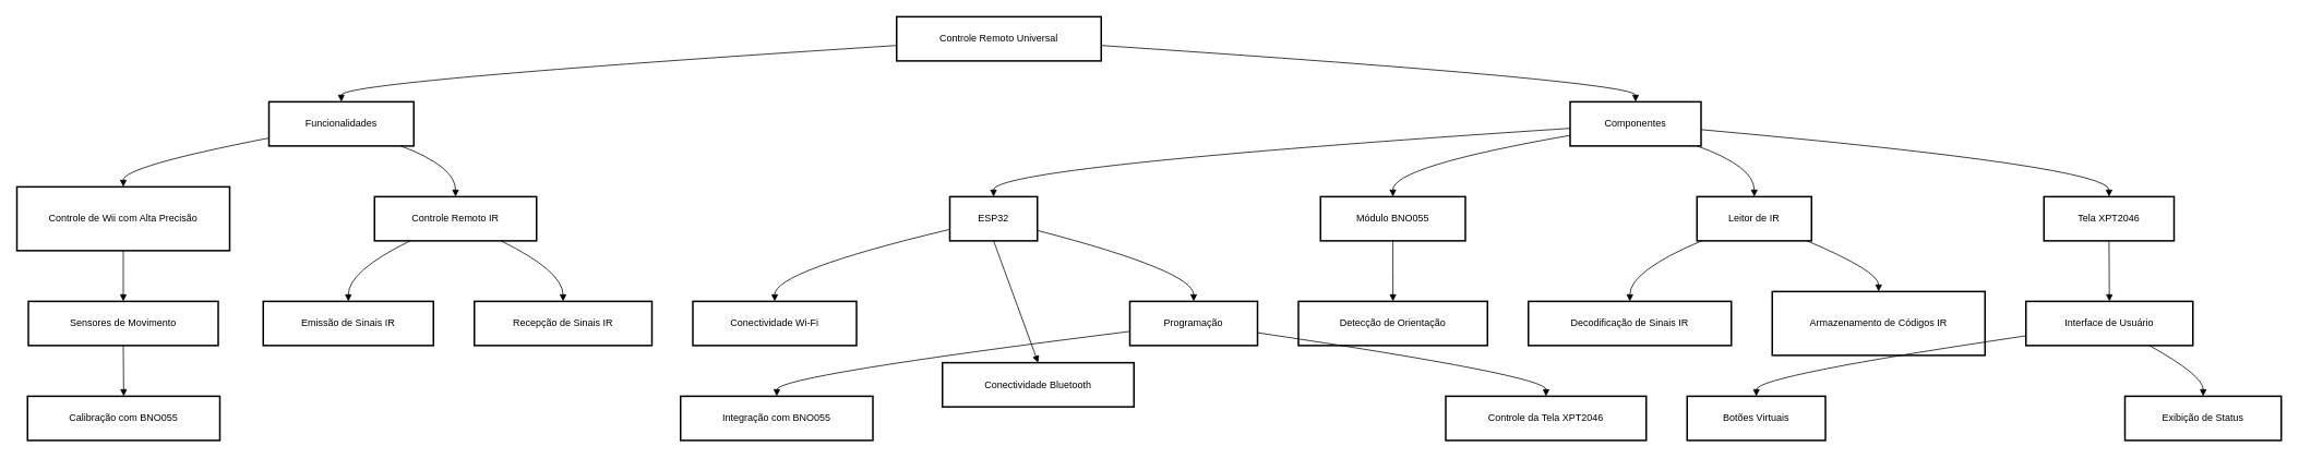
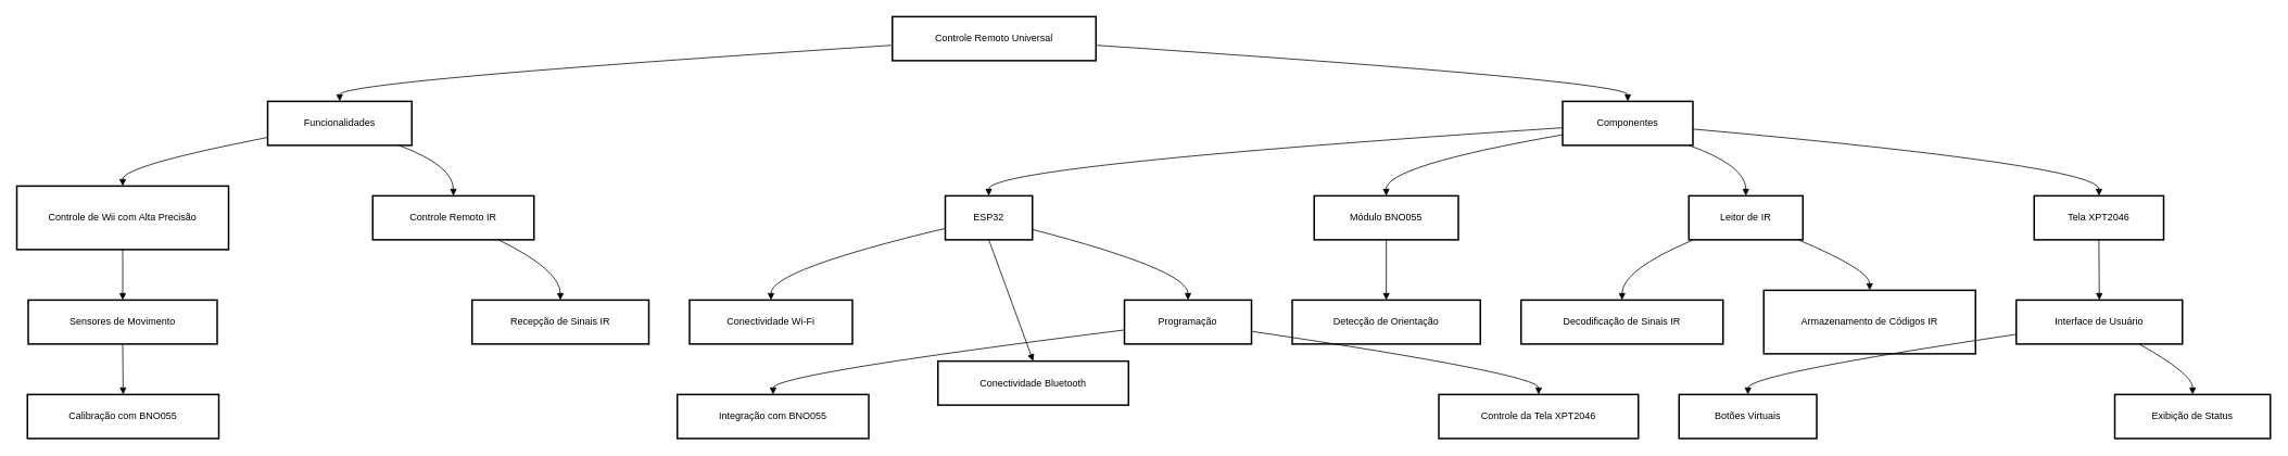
  <mxCell id="0" />
  <mxCell id="1" parent="0" />
  <mxCell id="2" value="Controle Remoto Universal" style="whiteSpace=wrap;strokeWidth=2;" vertex="1" parent="1"><mxGeometry x="1095" y="20" width="250" height="54" as="geometry" /></mxCell>
  <mxCell id="3" value="Funcionalidades" style="whiteSpace=wrap;strokeWidth=2;" vertex="1" parent="1"><mxGeometry x="328" y="124" width="177" height="54" as="geometry" /></mxCell>
  <mxCell id="4" value="Controle de Wii com Alta Precisão" style="whiteSpace=wrap;strokeWidth=2;" vertex="1" parent="1"><mxGeometry x="20" y="228" width="260" height="78" as="geometry" /></mxCell>
  <mxCell id="5" value="Controle Remoto IR" style="whiteSpace=wrap;strokeWidth=2;" vertex="1" parent="1"><mxGeometry x="457" y="240" width="198" height="54" as="geometry" /></mxCell>
  <mxCell id="6" value="Componentes" style="whiteSpace=wrap;strokeWidth=2;" vertex="1" parent="1"><mxGeometry x="1918" y="124" width="160" height="54" as="geometry" /></mxCell>
  <mxCell id="7" value="ESP32" style="whiteSpace=wrap;strokeWidth=2;" vertex="1" parent="1"><mxGeometry x="1160" y="240" width="107" height="54" as="geometry" /></mxCell>
  <mxCell id="8" value="Módulo BNO055" style="whiteSpace=wrap;strokeWidth=2;" vertex="1" parent="1"><mxGeometry x="1613" y="240" width="177" height="54" as="geometry" /></mxCell>
  <mxCell id="9" value="Tela XPT2046" style="whiteSpace=wrap;strokeWidth=2;" vertex="1" parent="1"><mxGeometry x="2497" y="240" width="159" height="54" as="geometry" /></mxCell>
  <mxCell id="10" value="Leitor de IR" style="whiteSpace=wrap;strokeWidth=2;" vertex="1" parent="1"><mxGeometry x="2073" y="240" width="140" height="54" as="geometry" /></mxCell>
  <mxCell id="11" value="Sensores de Movimento" style="whiteSpace=wrap;strokeWidth=2;" vertex="1" parent="1"><mxGeometry x="34" y="368" width="232" height="54" as="geometry" /></mxCell>
  <mxCell id="12" value="Calibração com BNO055" style="whiteSpace=wrap;strokeWidth=2;" vertex="1" parent="1"><mxGeometry x="33" y="484" width="235" height="54" as="geometry" /></mxCell>
- <mxCell id="13" value="Emissão de Sinais IR" style="whiteSpace=wrap;strokeWidth=2;" vertex="1" parent="1"><mxGeometry x="321" y="368" width="208" height="54" as="geometry" /></mxCell>
  <mxCell id="14" value="Recepção de Sinais IR" style="whiteSpace=wrap;strokeWidth=2;" vertex="1" parent="1"><mxGeometry x="579" y="368" width="217" height="54" as="geometry" /></mxCell>
  <mxCell id="15" value="Conectividade Wi-Fi" style="whiteSpace=wrap;strokeWidth=2;" vertex="1" parent="1"><mxGeometry x="846" y="368" width="200" height="54" as="geometry" /></mxCell>
  <mxCell id="16" value="Conectividade Bluetooth" style="whiteSpace=wrap;strokeWidth=2;" vertex="1" parent="1"><mxGeometry x="1151" y="443" width="234" height="54" as="geometry" /></mxCell>
  <mxCell id="17" value="Interface de Usuário" style="whiteSpace=wrap;strokeWidth=2;" vertex="1" parent="1"><mxGeometry x="2475" y="368" width="204" height="54" as="geometry" /></mxCell>
  <mxCell id="18" value="Botões Virtuais" style="whiteSpace=wrap;strokeWidth=2;" vertex="1" parent="1"><mxGeometry x="2061" y="484" width="169" height="54" as="geometry" /></mxCell>
  <mxCell id="19" value="Exibição de Status" style="whiteSpace=wrap;strokeWidth=2;" vertex="1" parent="1"><mxGeometry x="2596" y="484" width="191" height="54" as="geometry" /></mxCell>
  <mxCell id="20" value="Detecção de Orientação" style="whiteSpace=wrap;strokeWidth=2;" vertex="1" parent="1"><mxGeometry x="1586" y="368" width="231" height="54" as="geometry" /></mxCell>
  <mxCell id="21" value="Decodificação de Sinais IR" style="whiteSpace=wrap;strokeWidth=2;" vertex="1" parent="1"><mxGeometry x="1867" y="368" width="248" height="54" as="geometry" /></mxCell>
  <mxCell id="22" value="Armazenamento de Códigos IR" style="whiteSpace=wrap;strokeWidth=2;" vertex="1" parent="1"><mxGeometry x="2165" y="356" width="260" height="78" as="geometry" /></mxCell>
  <mxCell id="23" value="Programação" style="whiteSpace=wrap;strokeWidth=2;" vertex="1" parent="1"><mxGeometry x="1380" y="368" width="156" height="54" as="geometry" /></mxCell>
  <mxCell id="24" value="Integração com BNO055" style="whiteSpace=wrap;strokeWidth=2;" vertex="1" parent="1"><mxGeometry x="831" y="484" width="235" height="54" as="geometry" /></mxCell>
  <mxCell id="25" value="Controle da Tela XPT2046" style="whiteSpace=wrap;strokeWidth=2;" vertex="1" parent="1"><mxGeometry x="1766" y="484" width="245" height="54" as="geometry" /></mxCell>
  <mxCell id="26" value="" style="curved=1;startArrow=none;endArrow=block;exitX=0;exitY=0.65;entryX=0.5;entryY=0;" edge="1" parent="1" source="2" target="3"><mxGeometry relative="1" as="geometry"><Array as="points"><mxPoint x="416" y="99" /></Array></mxGeometry></mxCell>
  <mxCell id="27" value="" style="curved=1;startArrow=none;endArrow=block;exitX=0;exitY=0.82;entryX=0.5;entryY=0;" edge="1" parent="1" source="3" target="4"><mxGeometry relative="1" as="geometry"><Array as="points"><mxPoint x="150" y="203" /></Array></mxGeometry></mxCell>
  <mxCell id="28" value="" style="curved=1;startArrow=none;endArrow=block;exitX=0.91;exitY=1;entryX=0.5;entryY=0;" edge="1" parent="1" source="3" target="5"><mxGeometry relative="1" as="geometry"><Array as="points"><mxPoint x="556" y="203" /></Array></mxGeometry></mxCell>
  <mxCell id="29" value="" style="curved=1;startArrow=none;endArrow=block;exitX=1;exitY=0.65;entryX=0.5;entryY=0;" edge="1" parent="1" source="2" target="6"><mxGeometry relative="1" as="geometry"><Array as="points"><mxPoint x="1998" y="99" /></Array></mxGeometry></mxCell>
  <mxCell id="30" value="" style="curved=1;startArrow=none;endArrow=block;exitX=0;exitY=0.6;entryX=0.5;entryY=0;" edge="1" parent="1" source="6" target="7"><mxGeometry relative="1" as="geometry"><Array as="points"><mxPoint x="1213" y="203" /></Array></mxGeometry></mxCell>
  <mxCell id="31" value="" style="curved=1;startArrow=none;endArrow=block;exitX=0;exitY=0.76;entryX=0.5;entryY=0;" edge="1" parent="1" source="6" target="8"><mxGeometry relative="1" as="geometry"><Array as="points"><mxPoint x="1701" y="203" /></Array></mxGeometry></mxCell>
  <mxCell id="32" value="" style="curved=1;startArrow=none;endArrow=block;exitX=1;exitY=0.63;entryX=0.5;entryY=0;" edge="1" parent="1" source="6" target="9"><mxGeometry relative="1" as="geometry"><Array as="points"><mxPoint x="2577" y="203" /></Array></mxGeometry></mxCell>
  <mxCell id="33" value="" style="curved=1;startArrow=none;endArrow=block;exitX=0.97;exitY=1;entryX=0.5;entryY=0;" edge="1" parent="1" source="6" target="10"><mxGeometry relative="1" as="geometry"><Array as="points"><mxPoint x="2143" y="203" /></Array></mxGeometry></mxCell>
  <mxCell id="34" value="" style="curved=1;startArrow=none;endArrow=block;exitX=0.5;exitY=1;entryX=0.5;entryY=0;" edge="1" parent="1" source="4" target="11"><mxGeometry relative="1" as="geometry"><Array as="points" /></mxGeometry></mxCell>
  <mxCell id="35" value="" style="curved=1;startArrow=none;endArrow=block;exitX=0.5;exitY=1;entryX=0.5;entryY=0;" edge="1" parent="1" source="11" target="12"><mxGeometry relative="1" as="geometry"><Array as="points" /></mxGeometry></mxCell>
- <mxCell id="36" value="" style="curved=1;startArrow=none;endArrow=block;exitX=0.22;exitY=1;entryX=0.5;entryY=0;" edge="1" parent="1" source="5" target="13"><mxGeometry relative="1" as="geometry"><Array as="points"><mxPoint x="425" y="331" /></Array></mxGeometry></mxCell>
  <mxCell id="37" value="" style="curved=1;startArrow=none;endArrow=block;exitX=0.78;exitY=1;entryX=0.5;entryY=0;" edge="1" parent="1" source="5" target="14"><mxGeometry relative="1" as="geometry"><Array as="points"><mxPoint x="687" y="331" /></Array></mxGeometry></mxCell>
  <mxCell id="38" value="" style="curved=1;startArrow=none;endArrow=block;exitX=0;exitY=0.74;entryX=0.5;entryY=0;" edge="1" parent="1" source="7" target="15"><mxGeometry relative="1" as="geometry"><Array as="points"><mxPoint x="946" y="331" /></Array></mxGeometry></mxCell>
  <mxCell id="39" value="" style="curved=1;startArrow=none;endArrow=block;exitX=0.5;exitY=1;entryX=0.5;entryY=0;" edge="1" parent="1" source="7" target="16"><mxGeometry relative="1" as="geometry"><Array as="points" /></mxGeometry></mxCell>
  <mxCell id="40" value="" style="curved=1;startArrow=none;endArrow=block;exitX=0.5;exitY=1;entryX=0.5;entryY=0;" edge="1" parent="1" source="9" target="17"><mxGeometry relative="1" as="geometry"><Array as="points" /></mxGeometry></mxCell>
  <mxCell id="41" value="" style="curved=1;startArrow=none;endArrow=block;exitX=0;exitY=0.78;entryX=0.5;entryY=0;" edge="1" parent="1" source="17" target="18"><mxGeometry relative="1" as="geometry"><Array as="points"><mxPoint x="2146" y="459" /></Array></mxGeometry></mxCell>
  <mxCell id="42" value="" style="curved=1;startArrow=none;endArrow=block;exitX=0.74;exitY=1;entryX=0.5;entryY=0;" edge="1" parent="1" source="17" target="19"><mxGeometry relative="1" as="geometry"><Array as="points"><mxPoint x="2692" y="459" /></Array></mxGeometry></mxCell>
  <mxCell id="43" value="" style="curved=1;startArrow=none;endArrow=block;exitX=0.5;exitY=1;entryX=0.5;entryY=0;" edge="1" parent="1" source="8" target="20"><mxGeometry relative="1" as="geometry"><Array as="points" /></mxGeometry></mxCell>
  <mxCell id="44" value="" style="curved=1;startArrow=none;endArrow=block;exitX=0.04;exitY=1;entryX=0.5;entryY=0;" edge="1" parent="1" source="10" target="21"><mxGeometry relative="1" as="geometry"><Array as="points"><mxPoint x="1991" y="331" /></Array></mxGeometry></mxCell>
  <mxCell id="45" value="" style="curved=1;startArrow=none;endArrow=block;exitX=0.96;exitY=1;entryX=0.5;entryY=0;" edge="1" parent="1" source="10" target="22"><mxGeometry relative="1" as="geometry"><Array as="points"><mxPoint x="2295" y="331" /></Array></mxGeometry></mxCell>
  <mxCell id="46" value="" style="curved=1;startArrow=none;endArrow=block;exitX=0.99;exitY=0.76;entryX=0.5;entryY=0;" edge="1" parent="1" source="7" target="23"><mxGeometry relative="1" as="geometry"><Array as="points"><mxPoint x="1458" y="331" /></Array></mxGeometry></mxCell>
  <mxCell id="47" value="" style="curved=1;startArrow=none;endArrow=block;exitX=0;exitY=0.68;entryX=0.5;entryY=0;" edge="1" parent="1" source="23" target="24"><mxGeometry relative="1" as="geometry"><Array as="points"><mxPoint x="949" y="459" /></Array></mxGeometry></mxCell>
  <mxCell id="48" value="" style="curved=1;startArrow=none;endArrow=block;exitX=1;exitY=0.71;entryX=0.5;entryY=0;" edge="1" parent="1" source="23" target="25"><mxGeometry relative="1" as="geometry"><Array as="points"><mxPoint x="1889" y="459" /></Array></mxGeometry></mxCell>
